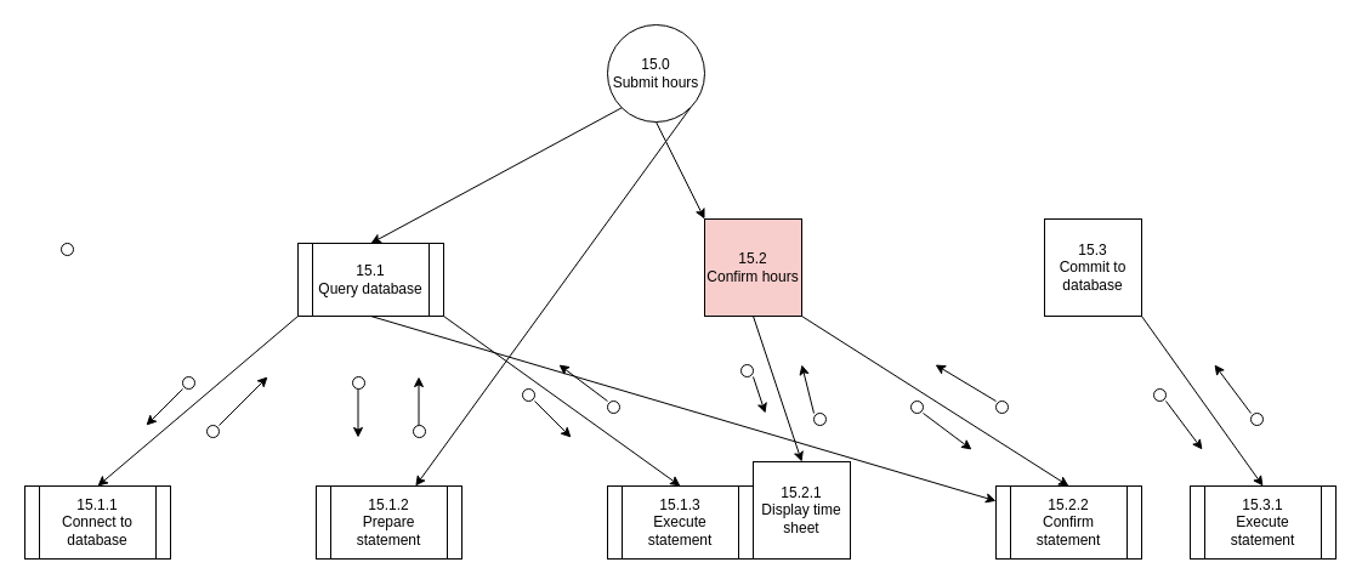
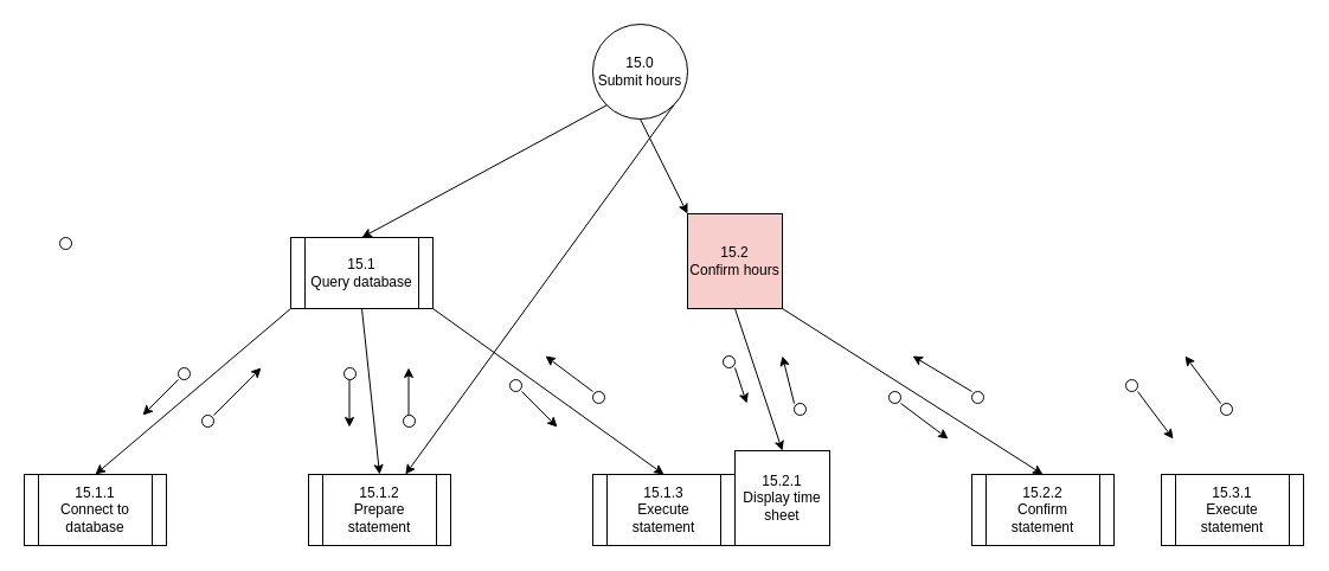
  <mxCell id="0" />
  <mxCell id="1" parent="0" />
  <mxCell id="2" value="15.0&lt;br&gt;Submit hours" style="ellipse;whiteSpace=wrap;html=1;aspect=fixed;" vertex="1" parent="1"><mxGeometry x="500" width="80" height="80" as="geometry" y="20" /></mxCell>
  <mxCell id="3" value="&lt;span style=&quot;white-space: normal&quot;&gt;15.1&lt;/span&gt;&lt;br style=&quot;white-space: normal&quot;&gt;&lt;span style=&quot;white-space: normal&quot;&gt;Query database&lt;/span&gt;" style="shape=process;whiteSpace=wrap;html=1;backgroundOutline=1;" vertex="1" parent="1"><mxGeometry x="245" y="200" width="120" height="60" as="geometry" /></mxCell>
  <mxCell id="4" value="15.1.1&lt;br&gt;Connect to database" style="shape=process;whiteSpace=wrap;html=1;backgroundOutline=1;" vertex="1" parent="1"><mxGeometry x="20" y="400" width="120" height="60" as="geometry" /></mxCell>
  <mxCell id="5" value="15.1.2&lt;br&gt;Prepare statement" style="shape=process;whiteSpace=wrap;html=1;backgroundOutline=1;" vertex="1" parent="1"><mxGeometry x="260" y="400" width="120" height="60" as="geometry" /></mxCell>
  <mxCell id="6" value="&lt;span style=&quot;white-space: normal&quot;&gt;15.1.3&lt;/span&gt;&lt;br style=&quot;white-space: normal&quot;&gt;&lt;span style=&quot;white-space: normal&quot;&gt;Execute statement&lt;/span&gt;" style="shape=process;whiteSpace=wrap;html=1;backgroundOutline=1;fillColor=#FFFFFF;" vertex="1" parent="1"><mxGeometry x="500" y="400" width="120" height="60" as="geometry" /></mxCell>
  <mxCell id="7" value="" style="endArrow=classic;html=1;entryX=0.5;entryY=0;entryDx=0;entryDy=0;exitX=0;exitY=1;exitDx=0;exitDy=0;" edge="1" parent="1" source="3" target="4"><mxGeometry width="50" height="50" relative="1" as="geometry"><mxPoint x="170" y="330" as="sourcePoint" /><mxPoint x="220" y="280" as="targetPoint" /></mxGeometry></mxCell>
- <mxCell id="8" value="" style="endArrow=classic;html=1;exitX=0.5;exitY=1;exitDx=0;exitDy=0;" edge="1" parent="1" source="3" target="24"><mxGeometry width="50" height="50" relative="1" as="geometry"><mxPoint x="330" y="330" as="sourcePoint" /><mxPoint x="380" y="280" as="targetPoint" /></mxGeometry></mxCell>
+ <mxCell id="8" value="" style="endArrow=classic;html=1;exitX=0.5;exitY=1;exitDx=0;exitDy=0;entryX=0.5;entryY=0;entryDx=0;entryDy=0;" edge="1" parent="1" source="3" target="5"><mxGeometry width="50" height="50" relative="1" as="geometry"><mxPoint x="330" y="330" as="sourcePoint" /><mxPoint x="380" y="280" as="targetPoint" /></mxGeometry></mxCell>
  <mxCell id="9" value="" style="endArrow=classic;html=1;exitX=1;exitY=1;exitDx=0;exitDy=0;entryX=0.5;entryY=0;entryDx=0;entryDy=0;" edge="1" parent="1" source="3" target="6"><mxGeometry width="50" height="50" relative="1" as="geometry"><mxPoint x="400" y="360" as="sourcePoint" /><mxPoint x="450" y="310" as="targetPoint" /></mxGeometry></mxCell>
  <mxCell id="10" value="" style="endArrow=classic;html=1;entryX=0.5;entryY=0;entryDx=0;entryDy=0;exitX=0;exitY=1;exitDx=0;exitDy=0;" edge="1" parent="1" source="2" target="3"><mxGeometry width="50" height="50" relative="1" as="geometry"><mxPoint x="500" y="220" as="sourcePoint" /><mxPoint x="550" y="170" as="targetPoint" /></mxGeometry></mxCell>
  <mxCell id="11" value="15.2&lt;br&gt;Confirm hours" style="whiteSpace=wrap;html=1;aspect=fixed;fillColor=#f8cecc;" vertex="1" parent="1"><mxGeometry x="580" y="180" width="80" height="80" as="geometry" /></mxCell>
  <mxCell id="12" value="" style="endArrow=classic;html=1;exitX=0.5;exitY=1;exitDx=0;exitDy=0;entryX=0;entryY=0;entryDx=0;entryDy=0;" edge="1" parent="1" source="2" target="11"><mxGeometry width="50" height="50" relative="1" as="geometry"><mxPoint x="620" y="150" as="sourcePoint" /><mxPoint x="670" y="100" as="targetPoint" /></mxGeometry></mxCell>
  <mxCell id="13" value="" style="ellipse;whiteSpace=wrap;html=1;aspect=fixed;" vertex="1" parent="1"><mxGeometry x="50" y="200" width="10" height="10" as="geometry" /></mxCell>
  <mxCell id="14" value="" style="ellipse;whiteSpace=wrap;html=1;aspect=fixed;" vertex="1" parent="1"><mxGeometry x="1030" y="340" width="10" height="10" as="geometry" /></mxCell>
  <mxCell id="15" value="" style="ellipse;whiteSpace=wrap;html=1;aspect=fixed;" vertex="1" parent="1"><mxGeometry x="500" y="330" width="10" height="10" as="geometry" /></mxCell>
  <mxCell id="16" value="" style="ellipse;whiteSpace=wrap;html=1;aspect=fixed;" vertex="1" parent="1"><mxGeometry x="430" y="320" width="10" height="10" as="geometry" /></mxCell>
  <mxCell id="17" value="" style="ellipse;whiteSpace=wrap;html=1;aspect=fixed;" vertex="1" parent="1"><mxGeometry x="340" y="350" width="10" height="10" as="geometry" /></mxCell>
  <mxCell id="18" value="" style="ellipse;whiteSpace=wrap;html=1;aspect=fixed;" vertex="1" parent="1"><mxGeometry x="290" y="310" width="10" height="10" as="geometry" /></mxCell>
  <mxCell id="19" value="" style="ellipse;whiteSpace=wrap;html=1;aspect=fixed;" vertex="1" parent="1"><mxGeometry x="170" y="350" width="10" height="10" as="geometry" /></mxCell>
  <mxCell id="20" value="" style="ellipse;whiteSpace=wrap;html=1;aspect=fixed;" vertex="1" parent="1"><mxGeometry x="150" y="310" width="10" height="10" as="geometry" /></mxCell>
  <mxCell id="21" value="15.2.1&lt;br&gt;Display time sheet" style="whiteSpace=wrap;html=1;aspect=fixed;" vertex="1" parent="1"><mxGeometry x="620" y="380" width="80" height="80" as="geometry" /></mxCell>
  <mxCell id="22" value="" style="endArrow=classic;html=1;entryX=0.5;entryY=0;entryDx=0;entryDy=0;exitX=0.5;exitY=1;exitDx=0;exitDy=0;" edge="1" parent="1" source="11" target="21"><mxGeometry width="50" height="50" relative="1" as="geometry"><mxPoint x="710" y="280" as="sourcePoint" /><mxPoint x="760" y="230" as="targetPoint" /></mxGeometry></mxCell>
  <mxCell id="23" value="" style="endArrow=classic;html=1;exitX=1;exitY=1;exitDx=0;exitDy=0;entryX=0.5;entryY=0;entryDx=0;entryDy=0;" edge="1" parent="1" source="11" target="24"><mxGeometry width="50" height="50" relative="1" as="geometry"><mxPoint x="780" y="330" as="sourcePoint" /><mxPoint x="810" y="320" as="targetPoint" /></mxGeometry></mxCell>
  <mxCell id="24" value="15.2.2&lt;br&gt;Confirm statement" style="shape=process;whiteSpace=wrap;html=1;backgroundOutline=1;" vertex="1" parent="1"><mxGeometry x="820" y="400" width="120" height="60" as="geometry" /></mxCell>
- <mxCell id="25" value="15.3&lt;br&gt;Commit to database" style="whiteSpace=wrap;html=1;aspect=fixed;" vertex="1" parent="1"><mxGeometry x="860" y="180" width="80" height="80" as="geometry" /></mxCell>
  <mxCell id="26" value="15.3.1&lt;br&gt;Execute statement" style="shape=process;whiteSpace=wrap;html=1;backgroundOutline=1;" vertex="1" parent="1"><mxGeometry x="980" y="400" width="120" height="60" as="geometry" /></mxCell>
  <mxCell id="27" value="" style="endArrow=classic;html=1;exitX=1;exitY=1;exitDx=0;exitDy=0;" edge="1" parent="1" source="2" target="5"><mxGeometry width="50" height="50" relative="1" as="geometry"><mxPoint x="790" y="140" as="sourcePoint" /><mxPoint x="840" y="90" as="targetPoint" /></mxGeometry></mxCell>
- <mxCell id="28" value="" style="endArrow=classic;html=1;exitX=1;exitY=1;exitDx=0;exitDy=0;entryX=0.5;entryY=0;entryDx=0;entryDy=0;" edge="1" parent="1" source="25" target="26"><mxGeometry width="50" height="50" relative="1" as="geometry"><mxPoint x="980" y="310" as="sourcePoint" /><mxPoint x="1030" y="260" as="targetPoint" /></mxGeometry></mxCell>
  <mxCell id="29" value="" style="endArrow=classic;html=1;" edge="1" parent="1"><mxGeometry width="50" height="50" relative="1" as="geometry"><mxPoint x="150" y="320" as="sourcePoint" /><mxPoint x="120" y="350" as="targetPoint" /></mxGeometry></mxCell>
  <mxCell id="30" value="" style="endArrow=classic;html=1;" edge="1" parent="1"><mxGeometry width="50" height="50" relative="1" as="geometry"><mxPoint x="180" y="350" as="sourcePoint" /><mxPoint x="220" y="310" as="targetPoint" /></mxGeometry></mxCell>
  <mxCell id="31" value="" style="endArrow=classic;html=1;" edge="1" parent="1"><mxGeometry width="50" height="50" relative="1" as="geometry"><mxPoint x="294.5" y="320" as="sourcePoint" /><mxPoint x="294.5" y="360" as="targetPoint" /></mxGeometry></mxCell>
  <mxCell id="32" value="" style="endArrow=classic;html=1;" edge="1" parent="1"><mxGeometry width="50" height="50" relative="1" as="geometry"><mxPoint x="344.5" y="350" as="sourcePoint" /><mxPoint x="344.5" y="310" as="targetPoint" /></mxGeometry></mxCell>
  <mxCell id="33" value="" style="endArrow=classic;html=1;" edge="1" parent="1"><mxGeometry width="50" height="50" relative="1" as="geometry"><mxPoint x="440" y="330" as="sourcePoint" /><mxPoint x="470" y="360" as="targetPoint" /></mxGeometry></mxCell>
  <mxCell id="34" value="" style="endArrow=classic;html=1;" edge="1" parent="1"><mxGeometry width="50" height="50" relative="1" as="geometry"><mxPoint x="500" y="330" as="sourcePoint" /><mxPoint x="460" y="300" as="targetPoint" /></mxGeometry></mxCell>
  <mxCell id="35" value="" style="endArrow=classic;html=1;" edge="1" parent="1"><mxGeometry width="50" height="50" relative="1" as="geometry"><mxPoint x="620" y="310" as="sourcePoint" /><mxPoint x="630" y="340" as="targetPoint" /></mxGeometry></mxCell>
  <mxCell id="36" value="" style="ellipse;whiteSpace=wrap;html=1;aspect=fixed;" vertex="1" parent="1"><mxGeometry x="950" y="320" width="10" height="10" as="geometry" /></mxCell>
  <mxCell id="37" value="" style="ellipse;whiteSpace=wrap;html=1;aspect=fixed;" vertex="1" parent="1"><mxGeometry x="820" y="330" width="10" height="10" as="geometry" /></mxCell>
  <mxCell id="38" value="" style="ellipse;whiteSpace=wrap;html=1;aspect=fixed;" vertex="1" parent="1"><mxGeometry x="750" y="330" width="10" height="10" as="geometry" /></mxCell>
  <mxCell id="39" value="" style="ellipse;whiteSpace=wrap;html=1;aspect=fixed;" vertex="1" parent="1"><mxGeometry x="670" y="340" width="10" height="10" as="geometry" /></mxCell>
  <mxCell id="40" value="" style="ellipse;whiteSpace=wrap;html=1;aspect=fixed;" vertex="1" parent="1"><mxGeometry x="610" y="300" width="10" height="10" as="geometry" /></mxCell>
  <mxCell id="41" value="" style="endArrow=classic;html=1;" edge="1" parent="1"><mxGeometry width="50" height="50" relative="1" as="geometry"><mxPoint x="670" y="340" as="sourcePoint" /><mxPoint x="660" y="300" as="targetPoint" /></mxGeometry></mxCell>
  <mxCell id="42" value="" style="endArrow=classic;html=1;" edge="1" parent="1"><mxGeometry width="50" height="50" relative="1" as="geometry"><mxPoint x="760" y="340" as="sourcePoint" /><mxPoint x="800" y="370" as="targetPoint" /></mxGeometry></mxCell>
  <mxCell id="43" value="" style="endArrow=classic;html=1;" edge="1" parent="1"><mxGeometry width="50" height="50" relative="1" as="geometry"><mxPoint x="820" y="330" as="sourcePoint" /><mxPoint x="770" y="300" as="targetPoint" /></mxGeometry></mxCell>
  <mxCell id="44" value="" style="endArrow=classic;html=1;" edge="1" parent="1"><mxGeometry width="50" height="50" relative="1" as="geometry"><mxPoint x="960" y="330" as="sourcePoint" /><mxPoint x="990" y="370" as="targetPoint" /></mxGeometry></mxCell>
  <mxCell id="45" value="" style="endArrow=classic;html=1;" edge="1" parent="1"><mxGeometry width="50" height="50" relative="1" as="geometry"><mxPoint x="1030" y="340" as="sourcePoint" /><mxPoint x="1000" y="300" as="targetPoint" /></mxGeometry></mxCell>
